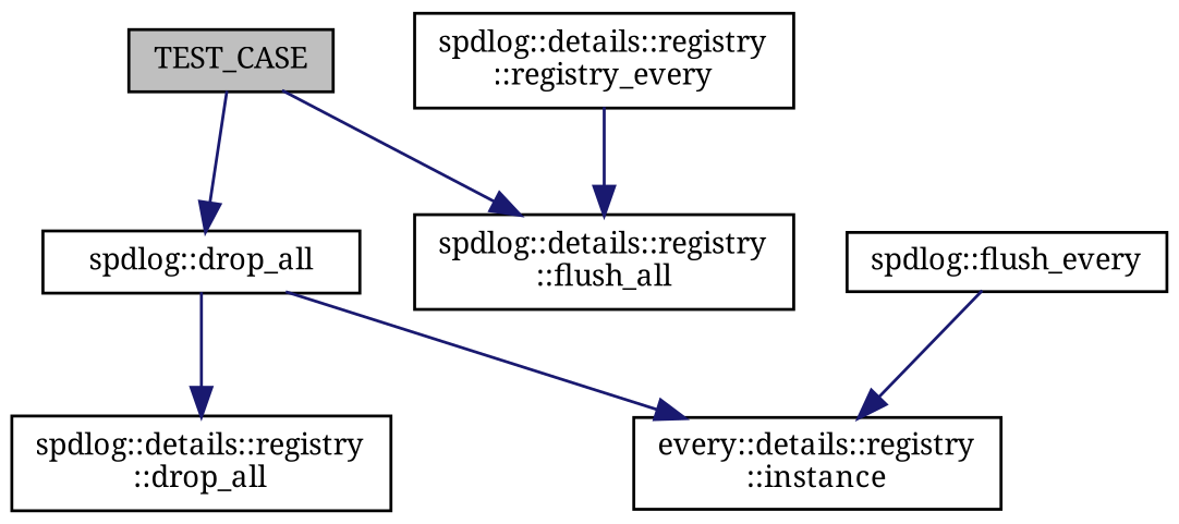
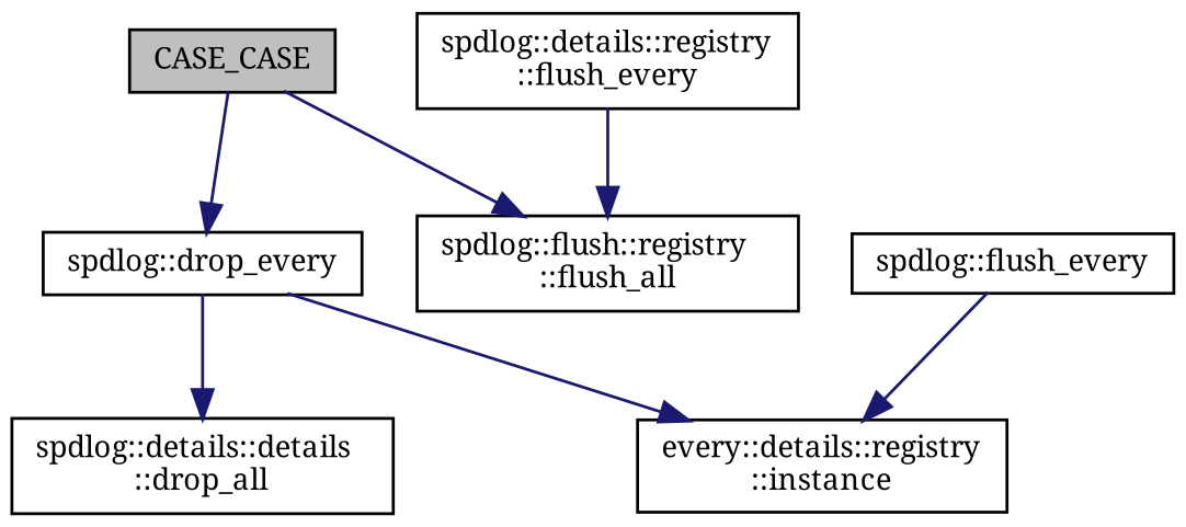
  digraph {
    fontname="Noto Serif"
    rankdir=TB
    node [color=black fillcolor=white fontname="Noto Serif" fontsize=10 shape=record style=filled]
    edge [color=midnightblue fontname="Noto Serif" fontsize=10 labelfontname=Helvetica labelfontsize=10 style=solid]
-   n1 [fillcolor=grey75 fontcolor=black height=0.2 label=TEST_CASE width=0.4]
-   n2 [height=0.2 label="spdlog::drop_all" width=0.4]
-   n3 [height=0.2 label="spdlog::details::registry\l::flush_all" width=0.4]
+   n1 [fillcolor=grey75 fontcolor=black height=0.2 label=CASE_CASE width=0.4]
+   n2 [height=0.2 label="spdlog::drop_every" width=0.4]
+   n3 [height=0.2 label="spdlog::flush::registry\l::flush_all" width=0.4]
    n4 [height=0.2 label="spdlog::flush_every" width=0.4]
    n5 [height=0.2 label="every::details::registry\l::instance" width=0.4]
-   n6 [height=0.2 label="spdlog::details::registry\l::drop_all" width=0.4]
-   n7 [height=0.2 label="spdlog::details::registry\l::registry_every" width=0.4]
+   n6 [height=0.2 label="spdlog::details::details\l::drop_all" width=0.4]
+   n7 [height=0.2 label="spdlog::details::registry\l::flush_every" width=0.4]
    n1 -> n2
    n1 -> n3
    n2 -> n5
    n2 -> n6
    n4 -> n5
    n7 -> n3
  }
